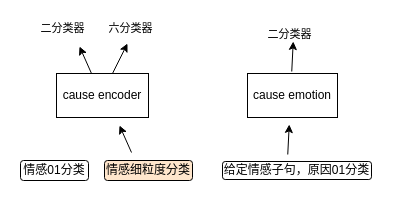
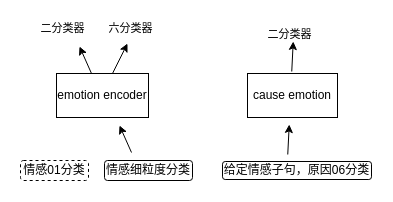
  <mxCell id="0" />
  <mxCell id="1" parent="0" />
- <mxCell id="2" value="cause encoder" style="rounded=0;whiteSpace=wrap;html=1;" vertex="1" parent="1"><mxGeometry x="56" y="73" width="92" height="44" as="geometry" /></mxCell>
+ <mxCell id="2" value="emotion encoder" style="rounded=0;whiteSpace=wrap;html=1;" vertex="1" parent="1"><mxGeometry x="56" y="73" width="92" height="44" as="geometry" /></mxCell>
  <mxCell id="3" value="cause emotion" style="rounded=0;whiteSpace=wrap;html=1;" vertex="1" parent="1"><mxGeometry x="247" y="73" width="90" height="44" as="geometry" /></mxCell>
- <mxCell id="4" value="情感01分类" style="rounded=1;whiteSpace=wrap;html=1;" vertex="1" parent="1"><mxGeometry x="20" y="160" width="68" height="20" as="geometry" /></mxCell>
- <mxCell id="5" value="情感细粒度分类" style="rounded=1;whiteSpace=wrap;html=1;fillColor=#ffe6cc;" vertex="1" parent="1"><mxGeometry x="104" y="160" width="88" height="20" as="geometry" /></mxCell>
+ <mxCell id="4" value="情感01分类" style="rounded=1;whiteSpace=wrap;html=1;dashed=1;" vertex="1" parent="1"><mxGeometry x="20" y="160" width="68" height="20" as="geometry" /></mxCell>
+ <mxCell id="5" value="情感细粒度分类" style="rounded=1;whiteSpace=wrap;html=1;" vertex="1" parent="1"><mxGeometry x="104" y="160" width="88" height="20" as="geometry" /></mxCell>
  <mxCell id="6" value="&lt;p&gt;&lt;font face=&quot;Verdana&quot; style=&quot;font-size: 11px;&quot;&gt;二分类器&lt;/font&gt;&lt;/p&gt;" style="text;html=1;strokeColor=none;fillColor=none;align=center;verticalAlign=middle;whiteSpace=wrap;rounded=0;fontSize=11;" vertex="1" parent="1"><mxGeometry x="35.5" y="20" width="52.5" height="15" as="geometry" /></mxCell>
  <mxCell id="7" value="" style="endArrow=classic;html=1;rounded=0;fontFamily=Verdana;fontSize=11;" edge="1" parent="1"><mxGeometry width="50" height="50" relative="1" as="geometry"><mxPoint x="287.25" y="154" as="sourcePoint" /><mxPoint x="288.75" y="124" as="targetPoint" /></mxGeometry></mxCell>
  <mxCell id="8" value="" style="endArrow=classic;html=1;rounded=0;fontFamily=Verdana;fontSize=11;" edge="1" parent="1"><mxGeometry width="50" height="50" relative="1" as="geometry"><mxPoint x="91" y="73" as="sourcePoint" /><mxPoint x="79" y="46" as="targetPoint" /></mxGeometry></mxCell>
  <mxCell id="9" value="&lt;p&gt;&lt;font face=&quot;Verdana&quot; style=&quot;font-size: 11px;&quot;&gt;六分类器&lt;/font&gt;&lt;/p&gt;" style="text;html=1;strokeColor=none;fillColor=none;align=center;verticalAlign=middle;whiteSpace=wrap;rounded=0;fontSize=11;" vertex="1" parent="1"><mxGeometry x="104" y="20" width="52.5" height="15" as="geometry" /></mxCell>
  <mxCell id="10" value="" style="endArrow=classic;html=1;rounded=0;fontFamily=Verdana;fontSize=11;" edge="1" parent="1"><mxGeometry width="50" height="50" relative="1" as="geometry"><mxPoint x="112" y="73" as="sourcePoint" /><mxPoint x="127" y="43" as="targetPoint" /></mxGeometry></mxCell>
  <mxCell id="11" value="" style="endArrow=classic;html=1;rounded=0;fontFamily=Verdana;fontSize=11;" edge="1" parent="1"><mxGeometry width="50" height="50" relative="1" as="geometry"><mxPoint x="131" y="152" as="sourcePoint" /><mxPoint x="119" y="125" as="targetPoint" /></mxGeometry></mxCell>
- <mxCell id="12" value="给定情感子句，原因01分类" style="rounded=1;whiteSpace=wrap;html=1;" vertex="1" parent="1"><mxGeometry x="222" y="161" width="149" height="18" as="geometry" /></mxCell>
+ <mxCell id="12" value="给定情感子句，原因06分类" style="rounded=1;whiteSpace=wrap;html=1;" vertex="1" parent="1"><mxGeometry x="222" y="161" width="149" height="18" as="geometry" /></mxCell>
  <mxCell id="13" value="&lt;p&gt;&lt;font face=&quot;Verdana&quot; style=&quot;font-size: 11px;&quot;&gt;二分类器&lt;/font&gt;&lt;/p&gt;" style="text;html=1;strokeColor=none;fillColor=none;align=center;verticalAlign=middle;whiteSpace=wrap;rounded=0;fontSize=11;" vertex="1" parent="1"><mxGeometry x="263" y="26" width="52.5" height="15" as="geometry" /></mxCell>
  <mxCell id="14" value="" style="endArrow=classic;html=1;rounded=0;fontFamily=Verdana;fontSize=11;" edge="1" parent="1"><mxGeometry width="50" height="50" relative="1" as="geometry"><mxPoint x="291.25" y="71" as="sourcePoint" /><mxPoint x="292.75" y="41" as="targetPoint" /></mxGeometry></mxCell>
